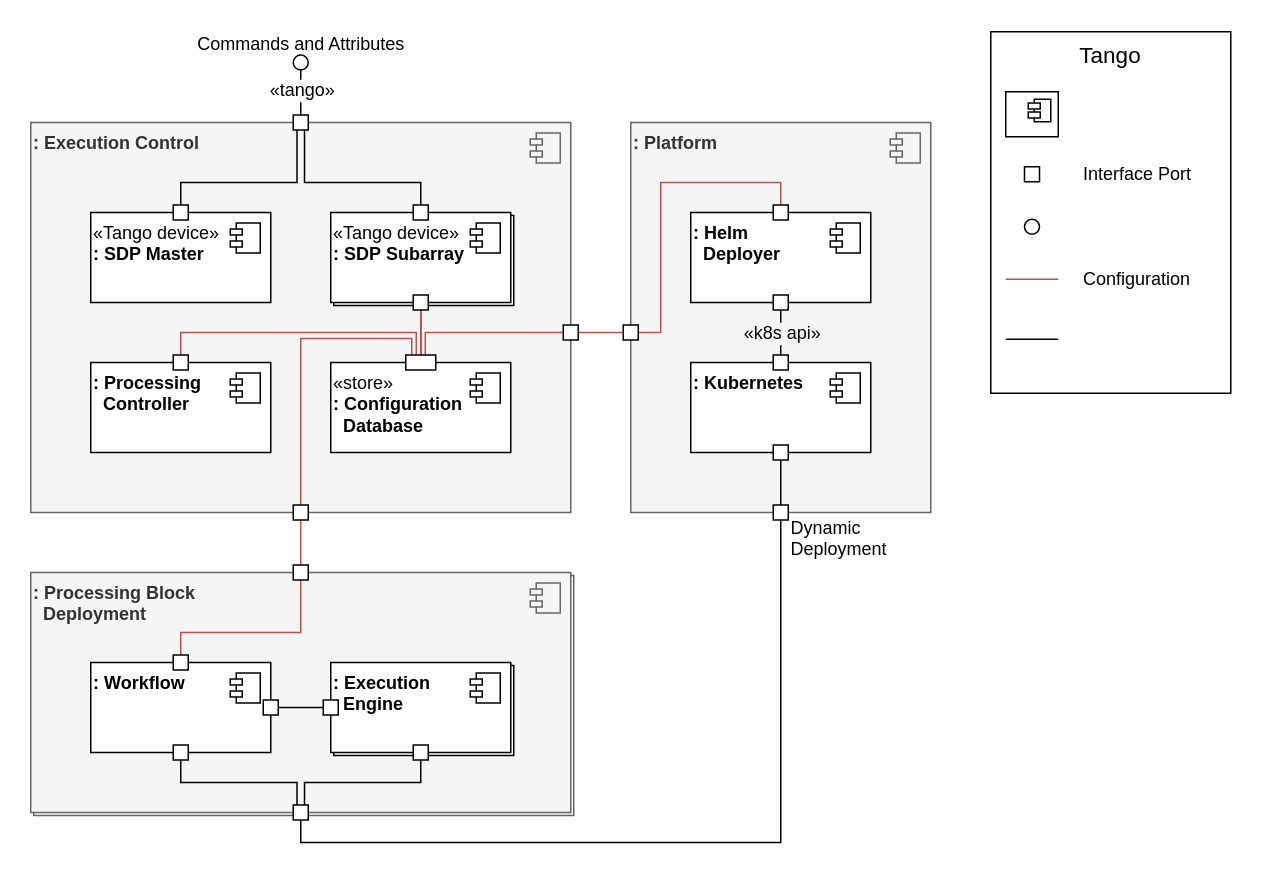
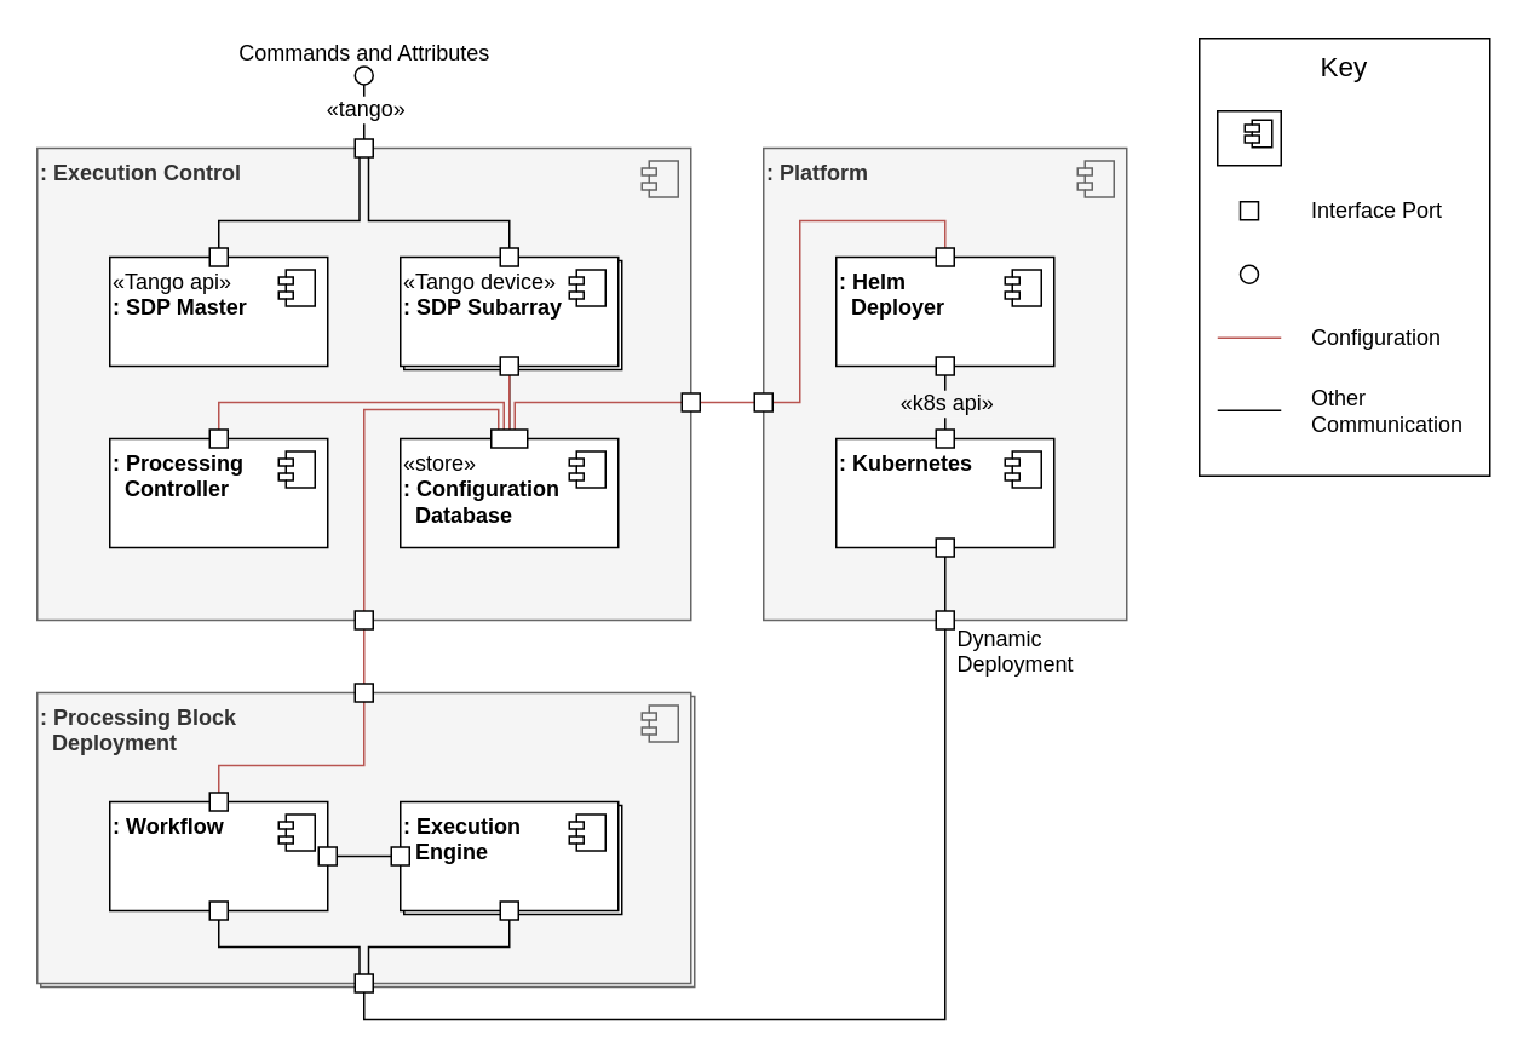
  <mxCell id="0" />
  <mxCell id="1" parent="0" />
  <mxCell id="2" value="" style="rounded=0;whiteSpace=wrap;html=1;labelBackgroundColor=#FFFFFF;align=left;fillColor=#f5f5f5;strokeColor=#666666;fontColor=#333333;" parent="1" vertex="1"><mxGeometry x="22" y="383" width="360" height="160" as="geometry" /></mxCell>
  <mxCell id="3" value="&lt;b&gt;: Processing Block&lt;br&gt;&amp;nbsp; Deployment&lt;br&gt;&lt;br&gt;&lt;/b&gt;" style="html=1;align=left;verticalAlign=top;fillColor=#f5f5f5;strokeColor=#666666;fontColor=#333333;" parent="1" vertex="1"><mxGeometry x="20" y="381" width="360" height="160" as="geometry" /></mxCell>
  <mxCell id="4" value="" style="shape=component;jettyWidth=8;jettyHeight=4;fillColor=#f5f5f5;strokeColor=#666666;fontColor=#333333;" parent="3" vertex="1"><mxGeometry x="1" width="20" height="20" relative="1" as="geometry"><mxPoint x="-27" y="7" as="offset" /></mxGeometry></mxCell>
  <mxCell id="5" value="" style="rounded=0;whiteSpace=wrap;html=1;fillColor=#ffffff;" parent="1" vertex="1"><mxGeometry x="222" y="443" width="120" height="60" as="geometry" /></mxCell>
  <mxCell id="6" value="&lt;b&gt;: Execution Control&lt;/b&gt;" style="html=1;align=left;verticalAlign=top;fillColor=#f5f5f5;strokeColor=#666666;fontColor=#333333;" parent="1" vertex="1"><mxGeometry x="20" y="81" width="360" height="260" as="geometry" /></mxCell>
  <mxCell id="7" value="" style="shape=component;jettyWidth=8;jettyHeight=4;fillColor=#f5f5f5;strokeColor=#666666;fontColor=#333333;" parent="6" vertex="1"><mxGeometry x="1" width="20" height="20" relative="1" as="geometry"><mxPoint x="-27" y="7" as="offset" /></mxGeometry></mxCell>
  <mxCell id="8" value="" style="rounded=0;whiteSpace=wrap;html=1;fillColor=#ffffff;" parent="1" vertex="1"><mxGeometry x="222" y="143" width="120" height="60" as="geometry" /></mxCell>
  <mxCell id="9" value="&lt;b&gt;: Platform&lt;/b&gt;" style="html=1;align=left;verticalAlign=top;fillColor=#f5f5f5;strokeColor=#666666;fontColor=#333333;" parent="1" vertex="1"><mxGeometry x="420" y="81" width="200" height="260" as="geometry" /></mxCell>
  <mxCell id="10" value="" style="shape=component;jettyWidth=8;jettyHeight=4;fillColor=#f5f5f5;strokeColor=#666666;fontColor=#333333;" parent="9" vertex="1"><mxGeometry x="1" width="20" height="20" relative="1" as="geometry"><mxPoint x="-27" y="7" as="offset" /></mxGeometry></mxCell>
  <mxCell id="11" value="«Tango device»&lt;br&gt;&lt;b&gt;: SDP&amp;nbsp;&lt;/b&gt;&lt;b&gt;Subarray&lt;/b&gt;" style="html=1;align=left;verticalAlign=top;" parent="1" vertex="1"><mxGeometry x="220" y="141" width="120" height="60" as="geometry" /></mxCell>
  <mxCell id="12" value="" style="shape=component;jettyWidth=8;jettyHeight=4;" parent="11" vertex="1"><mxGeometry x="1" width="20" height="20" relative="1" as="geometry"><mxPoint x="-27" y="7" as="offset" /></mxGeometry></mxCell>
- <mxCell id="13" value="«Tango device»&lt;br&gt;&lt;b&gt;: SDP Master&lt;/b&gt;" style="html=1;align=left;verticalAlign=top;" parent="1" vertex="1"><mxGeometry x="60" y="141" width="120" height="60" as="geometry" /></mxCell>
+ <mxCell id="13" value="«Tango api»&lt;br&gt;&lt;b&gt;: SDP Master&lt;/b&gt;" style="html=1;align=left;verticalAlign=top;" parent="1" vertex="1"><mxGeometry x="60" y="141" width="120" height="60" as="geometry" /></mxCell>
  <mxCell id="14" value="" style="shape=component;jettyWidth=8;jettyHeight=4;" parent="13" vertex="1"><mxGeometry x="1" width="20" height="20" relative="1" as="geometry"><mxPoint x="-27" y="7" as="offset" /></mxGeometry></mxCell>
  <mxCell id="15" value="" style="edgeStyle=orthogonalEdgeStyle;rounded=0;orthogonalLoop=1;jettySize=auto;html=1;startArrow=none;startFill=0;endArrow=none;endFill=0;" parent="1" source="16" target="11" edge="1"><mxGeometry relative="1" as="geometry" /></mxCell>
  <mxCell id="16" value="«store»&lt;br&gt;&lt;b&gt;: Configuration&lt;br&gt;&amp;nbsp; Database&lt;/b&gt;" style="html=1;align=left;verticalAlign=top;" parent="1" vertex="1"><mxGeometry x="220" y="241" width="120" height="60" as="geometry" /></mxCell>
  <mxCell id="17" value="" style="shape=component;jettyWidth=8;jettyHeight=4;" parent="16" vertex="1"><mxGeometry x="1" width="20" height="20" relative="1" as="geometry"><mxPoint x="-27" y="7" as="offset" /></mxGeometry></mxCell>
  <mxCell id="18" value="&lt;b&gt;: Helm&lt;br&gt;&amp;nbsp; Deployer&lt;br&gt;&lt;br&gt;&lt;/b&gt;" style="html=1;align=left;verticalAlign=top;" parent="1" vertex="1"><mxGeometry x="460" y="141" width="120" height="60" as="geometry" /></mxCell>
  <mxCell id="19" value="" style="shape=component;jettyWidth=8;jettyHeight=4;" parent="18" vertex="1"><mxGeometry x="1" width="20" height="20" relative="1" as="geometry"><mxPoint x="-27" y="7" as="offset" /></mxGeometry></mxCell>
  <mxCell id="20" value="&lt;b&gt;: Processing&lt;br&gt;&amp;nbsp; Controller&lt;/b&gt;" style="html=1;align=left;verticalAlign=top;" parent="1" vertex="1"><mxGeometry x="60" y="241" width="120" height="60" as="geometry" /></mxCell>
  <mxCell id="21" value="" style="shape=component;jettyWidth=8;jettyHeight=4;" parent="20" vertex="1"><mxGeometry x="1" width="20" height="20" relative="1" as="geometry"><mxPoint x="-27" y="7" as="offset" /></mxGeometry></mxCell>
  <mxCell id="22" value="&lt;b&gt;: Kubernetes&lt;br&gt;&lt;/b&gt;" style="html=1;align=left;verticalAlign=top;" parent="1" vertex="1"><mxGeometry x="460" y="241" width="120" height="60" as="geometry" /></mxCell>
  <mxCell id="23" value="" style="shape=component;jettyWidth=8;jettyHeight=4;" parent="22" vertex="1"><mxGeometry x="1" width="20" height="20" relative="1" as="geometry"><mxPoint x="-27" y="7" as="offset" /></mxGeometry></mxCell>
  <mxCell id="24" value="&lt;b&gt;: Workflow&lt;/b&gt;" style="html=1;align=left;verticalAlign=top;" parent="1" vertex="1"><mxGeometry x="60" y="441" width="120" height="60" as="geometry" /></mxCell>
  <mxCell id="25" value="" style="shape=component;jettyWidth=8;jettyHeight=4;" parent="24" vertex="1"><mxGeometry x="1" width="20" height="20" relative="1" as="geometry"><mxPoint x="-27" y="7" as="offset" /></mxGeometry></mxCell>
  <mxCell id="26" value="&lt;b&gt;: Execution&lt;br&gt;&amp;nbsp; Engine&lt;br&gt;&lt;/b&gt;" style="html=1;align=left;verticalAlign=top;" parent="1" vertex="1"><mxGeometry x="220" y="441" width="120" height="60" as="geometry" /></mxCell>
  <mxCell id="27" value="" style="shape=component;jettyWidth=8;jettyHeight=4;" parent="26" vertex="1"><mxGeometry x="1" width="20" height="20" relative="1" as="geometry"><mxPoint x="-27" y="7" as="offset" /></mxGeometry></mxCell>
  <mxCell id="28" style="edgeStyle=orthogonalEdgeStyle;rounded=0;orthogonalLoop=1;jettySize=auto;html=1;exitX=0.25;exitY=1;exitDx=0;exitDy=0;entryX=0.5;entryY=0;entryDx=0;entryDy=0;startArrow=none;startFill=0;endArrow=none;endFill=0;" parent="1" source="30" target="47" edge="1"><mxGeometry relative="1" as="geometry"><Array as="points"><mxPoint x="198" y="121" /><mxPoint x="120" y="121" /></Array></mxGeometry></mxCell>
  <mxCell id="29" style="edgeStyle=orthogonalEdgeStyle;rounded=0;orthogonalLoop=1;jettySize=auto;html=1;exitX=0.75;exitY=1;exitDx=0;exitDy=0;entryX=0.5;entryY=0;entryDx=0;entryDy=0;startArrow=none;startFill=0;endArrow=none;endFill=0;" parent="1" source="30" target="46" edge="1"><mxGeometry relative="1" as="geometry"><Array as="points"><mxPoint x="202" y="121" /><mxPoint x="280" y="121" /></Array></mxGeometry></mxCell>
  <mxCell id="30" value="" style="html=1;aspect=fixed;fillColor=#ffffff;verticalAlign=bottom;spacingBottom=10;" parent="1" vertex="1"><mxGeometry x="195" y="76" width="10" height="10" as="geometry" /></mxCell>
  <mxCell id="31" style="edgeStyle=orthogonalEdgeStyle;rounded=0;orthogonalLoop=1;jettySize=auto;html=1;exitX=1;exitY=0.5;exitDx=0;exitDy=0;entryX=0;entryY=0.5;entryDx=0;entryDy=0;startArrow=none;startFill=0;endArrow=none;endFill=0;fillColor=#f8cecc;strokeColor=#b85450;" parent="1" source="51" target="52" edge="1"><mxGeometry relative="1" as="geometry" /></mxCell>
  <mxCell id="32" style="edgeStyle=orthogonalEdgeStyle;rounded=0;orthogonalLoop=1;jettySize=auto;html=1;exitX=0.5;exitY=0;exitDx=0;exitDy=0;entryX=0.35;entryY=0;entryDx=0;entryDy=0;startArrow=none;startFill=0;endArrow=none;endFill=0;fillColor=#f8cecc;strokeColor=#b85450;entryPerimeter=0;" parent="1" source="33" target="50" edge="1"><mxGeometry relative="1" as="geometry"><Array as="points"><mxPoint x="120" y="221" /><mxPoint x="277" y="221" /></Array></mxGeometry></mxCell>
  <mxCell id="33" value="" style="whiteSpace=wrap;html=1;aspect=fixed;fillColor=#ffffff;" parent="1" vertex="1"><mxGeometry x="115" y="236" width="10" height="10" as="geometry" /></mxCell>
  <mxCell id="34" style="edgeStyle=orthogonalEdgeStyle;rounded=0;orthogonalLoop=1;jettySize=auto;html=1;exitX=0.65;exitY=0;exitDx=0;exitDy=0;entryX=0;entryY=0.5;entryDx=0;entryDy=0;startArrow=none;startFill=0;endArrow=none;endFill=0;fillColor=#f8cecc;strokeColor=#b85450;exitPerimeter=0;" parent="1" source="50" target="51" edge="1"><mxGeometry relative="1" as="geometry"><Array as="points"><mxPoint x="283" y="221" /></Array></mxGeometry></mxCell>
  <mxCell id="35" value="" style="edgeStyle=orthogonalEdgeStyle;rounded=0;orthogonalLoop=1;jettySize=auto;html=1;startArrow=none;startFill=0;endArrow=none;endFill=0;entryX=0.5;entryY=1;entryDx=0;entryDy=0;fillColor=#f8cecc;strokeColor=#b85450;" parent="1" source="62" target="54" edge="1"><mxGeometry relative="1" as="geometry"><mxPoint x="180" y="371" as="targetPoint" /><Array as="points" /></mxGeometry></mxCell>
  <mxCell id="36" value="" style="whiteSpace=wrap;html=1;aspect=fixed;fillColor=#ffffff;" parent="1" vertex="1"><mxGeometry x="515" y="236" width="10" height="10" as="geometry" /></mxCell>
  <mxCell id="37" style="edgeStyle=orthogonalEdgeStyle;rounded=0;orthogonalLoop=1;jettySize=auto;html=1;exitX=0.25;exitY=0;exitDx=0;exitDy=0;entryX=0.5;entryY=1;entryDx=0;entryDy=0;startArrow=none;startFill=0;endArrow=none;endFill=0;" parent="1" source="39" target="60" edge="1"><mxGeometry relative="1" as="geometry"><Array as="points"><mxPoint x="198" y="521" /><mxPoint x="120" y="521" /></Array></mxGeometry></mxCell>
  <mxCell id="38" style="edgeStyle=orthogonalEdgeStyle;rounded=0;orthogonalLoop=1;jettySize=auto;html=1;exitX=0.75;exitY=0;exitDx=0;exitDy=0;entryX=0.5;entryY=1;entryDx=0;entryDy=0;startArrow=none;startFill=0;endArrow=none;endFill=0;" parent="1" source="39" target="43" edge="1"><mxGeometry relative="1" as="geometry"><Array as="points"><mxPoint x="203" y="521" /><mxPoint x="280" y="521" /></Array></mxGeometry></mxCell>
  <mxCell id="39" value="" style="whiteSpace=wrap;html=1;aspect=fixed;fillColor=#ffffff;" parent="1" vertex="1"><mxGeometry x="195" y="536" width="10" height="10" as="geometry" /></mxCell>
  <mxCell id="40" style="edgeStyle=orthogonalEdgeStyle;rounded=0;orthogonalLoop=1;jettySize=auto;html=1;exitX=0.5;exitY=1;exitDx=0;exitDy=0;entryX=0.5;entryY=0;entryDx=0;entryDy=0;startArrow=none;startFill=0;endArrow=none;endFill=0;" parent="1" source="42" target="36" edge="1"><mxGeometry relative="1" as="geometry" /></mxCell>
  <mxCell id="41" value="&lt;span style=&quot;text-align: left&quot;&gt;«k8s api»&lt;/span&gt;" style="text;html=1;align=center;verticalAlign=middle;resizable=0;points=[];;labelBackgroundColor=#F5F5F5;" parent="40" vertex="1" connectable="0"><mxGeometry x="0.022" relative="1" as="geometry"><mxPoint as="offset" /></mxGeometry></mxCell>
  <mxCell id="42" value="" style="whiteSpace=wrap;html=1;aspect=fixed;fillColor=#ffffff;" parent="1" vertex="1"><mxGeometry x="515" y="196" width="10" height="10" as="geometry" /></mxCell>
  <mxCell id="43" value="" style="whiteSpace=wrap;html=1;aspect=fixed;fillColor=#ffffff;" parent="1" vertex="1"><mxGeometry x="275" y="496" width="10" height="10" as="geometry" /></mxCell>
  <mxCell id="44" style="edgeStyle=orthogonalEdgeStyle;rounded=0;orthogonalLoop=1;jettySize=auto;html=1;exitX=0.5;exitY=1;exitDx=0;exitDy=0;entryX=0.5;entryY=0;entryDx=0;entryDy=0;startArrow=none;startFill=0;endArrow=none;endFill=0;fillColor=#f8cecc;strokeColor=#b85450;" parent="1" source="45" target="50" edge="1"><mxGeometry relative="1" as="geometry" /></mxCell>
  <mxCell id="45" value="" style="whiteSpace=wrap;html=1;aspect=fixed;fillColor=#ffffff;" parent="1" vertex="1"><mxGeometry x="275" y="196" width="10" height="10" as="geometry" /></mxCell>
  <mxCell id="46" value="" style="whiteSpace=wrap;html=1;aspect=fixed;fillColor=#ffffff;" parent="1" vertex="1"><mxGeometry x="275" y="136" width="10" height="10" as="geometry" /></mxCell>
  <mxCell id="47" value="" style="whiteSpace=wrap;html=1;aspect=fixed;fillColor=#ffffff;" parent="1" vertex="1"><mxGeometry x="115" y="136" width="10" height="10" as="geometry" /></mxCell>
  <mxCell id="48" style="edgeStyle=orthogonalEdgeStyle;rounded=0;orthogonalLoop=1;jettySize=auto;html=1;exitX=1;exitY=0.5;exitDx=0;exitDy=0;entryX=0.5;entryY=0;entryDx=0;entryDy=0;startArrow=none;startFill=0;endArrow=none;endFill=0;fillColor=#f8cecc;strokeColor=#b85450;" parent="1" source="52" target="53" edge="1"><mxGeometry relative="1" as="geometry"><Array as="points"><mxPoint x="440" y="221" /><mxPoint x="440" y="121" /><mxPoint x="520" y="121" /></Array></mxGeometry></mxCell>
  <mxCell id="49" style="edgeStyle=orthogonalEdgeStyle;rounded=0;orthogonalLoop=1;jettySize=auto;html=1;entryX=0.5;entryY=0;entryDx=0;entryDy=0;startArrow=none;startFill=0;endArrow=none;endFill=0;fillColor=#f8cecc;strokeColor=#b85450;exitX=0.2;exitY=0;exitDx=0;exitDy=0;exitPerimeter=0;" parent="1" source="50" target="54" edge="1"><mxGeometry relative="1" as="geometry"><mxPoint x="260" y="231" as="sourcePoint" /><Array as="points"><mxPoint x="274" y="225" /><mxPoint x="200" y="225" /></Array></mxGeometry></mxCell>
  <mxCell id="50" value="" style="whiteSpace=wrap;html=1;fillColor=#ffffff;" parent="1" vertex="1"><mxGeometry x="270" y="236" width="20" height="10" as="geometry" /></mxCell>
  <mxCell id="51" value="" style="whiteSpace=wrap;html=1;aspect=fixed;fillColor=#ffffff;" parent="1" vertex="1"><mxGeometry x="375" y="216" width="10" height="10" as="geometry" /></mxCell>
  <mxCell id="52" value="" style="whiteSpace=wrap;html=1;aspect=fixed;fillColor=#ffffff;fontStyle=1" parent="1" vertex="1"><mxGeometry x="415" y="216" width="10" height="10" as="geometry" /></mxCell>
  <mxCell id="53" value="" style="whiteSpace=wrap;html=1;aspect=fixed;fillColor=#ffffff;" parent="1" vertex="1"><mxGeometry x="515" y="136" width="10" height="10" as="geometry" /></mxCell>
  <mxCell id="54" value="" style="whiteSpace=wrap;html=1;aspect=fixed;fillColor=#ffffff;" parent="1" vertex="1"><mxGeometry x="195" y="336" width="10" height="10" as="geometry" /></mxCell>
  <mxCell id="55" style="edgeStyle=orthogonalEdgeStyle;rounded=0;orthogonalLoop=1;jettySize=auto;html=1;exitX=0.5;exitY=1;exitDx=0;exitDy=0;startArrow=none;startFill=0;endArrow=none;endFill=0;entryX=0.5;entryY=1;entryDx=0;entryDy=0;" parent="1" source="56" target="39" edge="1"><mxGeometry relative="1" as="geometry"><mxPoint x="180" y="661" as="targetPoint" /><Array as="points"><mxPoint x="520" y="561" /><mxPoint x="200" y="561" /></Array></mxGeometry></mxCell>
  <mxCell id="56" value="Dynamic&lt;br&gt;Deployment" style="whiteSpace=wrap;html=1;aspect=fixed;fillColor=#ffffff;align=left;verticalAlign=top;spacingLeft=10;spacingTop=2;" parent="1" vertex="1"><mxGeometry x="515" y="336" width="10" height="10" as="geometry" /></mxCell>
  <mxCell id="57" style="edgeStyle=orthogonalEdgeStyle;rounded=0;orthogonalLoop=1;jettySize=auto;html=1;exitX=0.5;exitY=1;exitDx=0;exitDy=0;entryX=0.5;entryY=0;entryDx=0;entryDy=0;startArrow=none;startFill=0;endArrow=none;endFill=0;" parent="1" source="58" target="56" edge="1"><mxGeometry relative="1" as="geometry"><Array as="points"><mxPoint x="520" y="311" /><mxPoint x="520" y="311" /></Array></mxGeometry></mxCell>
  <mxCell id="58" value="" style="whiteSpace=wrap;html=1;aspect=fixed;fillColor=#ffffff;" parent="1" vertex="1"><mxGeometry x="515" y="296" width="10" height="10" as="geometry" /></mxCell>
  <mxCell id="59" value="" style="edgeStyle=orthogonalEdgeStyle;rounded=0;orthogonalLoop=1;jettySize=auto;html=1;startArrow=none;startFill=0;endArrow=none;endFill=0;entryX=0.5;entryY=1;entryDx=0;entryDy=0;fillColor=#f8cecc;strokeColor=#b85450;" parent="1" source="61" target="62" edge="1"><mxGeometry relative="1" as="geometry"><mxPoint x="120" y="436" as="sourcePoint" /><mxPoint x="200" y="346" as="targetPoint" /><Array as="points"><mxPoint x="120" y="421" /><mxPoint x="200" y="421" /></Array></mxGeometry></mxCell>
  <mxCell id="60" value="" style="whiteSpace=wrap;html=1;aspect=fixed;fillColor=#ffffff;" parent="1" vertex="1"><mxGeometry x="115" y="496" width="10" height="10" as="geometry" /></mxCell>
  <mxCell id="61" value="" style="whiteSpace=wrap;html=1;aspect=fixed;fillColor=#ffffff;fontStyle=1" parent="1" vertex="1"><mxGeometry x="115" y="436" width="10" height="10" as="geometry" /></mxCell>
  <mxCell id="62" value="" style="whiteSpace=wrap;html=1;aspect=fixed;fillColor=#ffffff;" parent="1" vertex="1"><mxGeometry x="195" y="376" width="10" height="10" as="geometry" /></mxCell>
  <mxCell id="63" style="edgeStyle=orthogonalEdgeStyle;rounded=0;orthogonalLoop=1;jettySize=auto;html=1;exitX=1;exitY=0.5;exitDx=0;exitDy=0;entryX=0;entryY=0.5;entryDx=0;entryDy=0;startArrow=none;startFill=0;endArrow=none;endFill=0;" parent="1" source="64" target="65" edge="1"><mxGeometry relative="1" as="geometry" /></mxCell>
  <mxCell id="64" value="" style="whiteSpace=wrap;html=1;aspect=fixed;fillColor=#ffffff;fontStyle=1" parent="1" vertex="1"><mxGeometry x="175" y="466" width="10" height="10" as="geometry" /></mxCell>
  <mxCell id="65" value="" style="whiteSpace=wrap;html=1;aspect=fixed;fillColor=#ffffff;fontStyle=1" parent="1" vertex="1"><mxGeometry x="215" y="466" width="10" height="10" as="geometry" /></mxCell>
  <mxCell id="66" style="edgeStyle=orthogonalEdgeStyle;rounded=0;orthogonalLoop=1;jettySize=auto;html=1;exitX=0.5;exitY=1;exitDx=0;exitDy=0;entryX=0.5;entryY=0;entryDx=0;entryDy=0;endArrow=none;endFill=0;" edge="1" parent="1" source="68" target="30"><mxGeometry relative="1" as="geometry" /></mxCell>
  <mxCell id="67" value="«tango»" style="text;html=1;align=center;verticalAlign=middle;resizable=0;points=[];;labelBackgroundColor=#ffffff;" vertex="1" connectable="0" parent="66"><mxGeometry x="-0.067" relative="1" as="geometry"><mxPoint y="-0.33" as="offset" /></mxGeometry></mxCell>
  <mxCell id="68" value="Commands and Attributes" style="ellipse;html=1;aspect=fixed;verticalAlign=bottom;spacingBottom=8;" vertex="1" parent="1"><mxGeometry x="195" y="36" width="10" height="10" as="geometry" /></mxCell>
  <mxCell id="69" value="" style="group;fillColor=#ffffff;" vertex="1" connectable="0" parent="1"><mxGeometry x="660" y="20.5" width="160" height="241" as="geometry" /></mxCell>
- <mxCell id="70" value="&lt;font style=&quot;font-size: 15px&quot;&gt;Tango&lt;/font&gt;" style="rounded=0;whiteSpace=wrap;html=1;labelBackgroundColor=#FFFFFF;align=center;verticalAlign=top;fillColor=none;" parent="69" vertex="1"><mxGeometry width="160" height="241" as="geometry" /></mxCell>
+ <mxCell id="70" value="&lt;font style=&quot;font-size: 15px&quot;&gt;Key&lt;/font&gt;" style="rounded=0;whiteSpace=wrap;html=1;labelBackgroundColor=#FFFFFF;align=center;verticalAlign=top;fillColor=none;" parent="69" vertex="1"><mxGeometry width="160" height="241" as="geometry" /></mxCell>
  <mxCell id="71" value="" style="html=1;align=left;verticalAlign=top;" parent="69" vertex="1"><mxGeometry x="10" y="40" width="35" height="30" as="geometry" /></mxCell>
  <mxCell id="72" value="" style="shape=component;jettyWidth=8;jettyHeight=4;" parent="71" vertex="1"><mxGeometry x="1" width="15" height="15" relative="1" as="geometry"><mxPoint x="-20" y="5" as="offset" /></mxGeometry></mxCell>
  <mxCell id="73" value="" style="whiteSpace=wrap;html=1;aspect=fixed;fillColor=#ffffff;" parent="69" vertex="1"><mxGeometry x="22.5" y="90" width="10" height="10" as="geometry" /></mxCell>
  <mxCell id="74" value="" style="endArrow=none;html=1;fillColor=#f8cecc;strokeColor=#b85450;" parent="69" edge="1"><mxGeometry width="50" height="50" relative="1" as="geometry"><mxPoint x="10" y="165" as="sourcePoint" /><mxPoint x="45" y="165" as="targetPoint" /></mxGeometry></mxCell>
  <mxCell id="75" value="" style="endArrow=none;html=1;" parent="69" edge="1"><mxGeometry width="50" height="50" relative="1" as="geometry"><mxPoint x="10" y="205" as="sourcePoint" /><mxPoint x="45" y="205" as="targetPoint" /></mxGeometry></mxCell>
  <mxCell id="76" value="Interface Port" style="text;html=1;align=left;verticalAlign=middle;resizable=0;points=[];;autosize=1;" parent="69" vertex="1"><mxGeometry x="60" y="85" width="90" height="20" as="geometry" /></mxCell>
  <mxCell id="77" value="Configuration" style="text;html=1;align=left;verticalAlign=middle;resizable=0;points=[];;autosize=1;" parent="69" vertex="1"><mxGeometry x="60" y="155" width="90" height="20" as="geometry" /></mxCell>
+ <mxCell id="78" value="Other&lt;br&gt;Communication" style="text;html=1;align=left;verticalAlign=middle;resizable=0;points=[];;autosize=1;" parent="69" vertex="1"><mxGeometry x="60" y="190" width="100" height="30" as="geometry" /></mxCell>
  <mxCell id="79" style="edgeStyle=orthogonalEdgeStyle;rounded=0;orthogonalLoop=1;jettySize=auto;html=1;exitX=0.5;exitY=1;exitDx=0;exitDy=0;startArrow=none;startFill=0;endArrow=none;endFill=0;" parent="69" source="70" target="70" edge="1"><mxGeometry relative="1" as="geometry" /></mxCell>
  <mxCell id="80" value="" style="ellipse;whiteSpace=wrap;html=1;aspect=fixed;fillColor=none;" vertex="1" parent="69"><mxGeometry x="22.5" y="125" width="10" height="10" as="geometry" /></mxCell>
